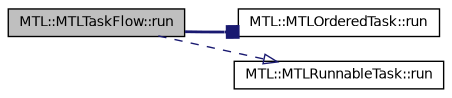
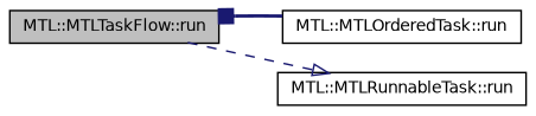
  digraph {
    rankdir=LR
    node [color=black fillcolor=white fontname=Helvetica fontsize=10 shape=record style=filled]
    edge [color=midnightblue fontname=Helvetica fontsize=10 labelfontname=Helvetica labelfontsize=10]
    n1 [fillcolor=grey75 fontcolor=black height=0.2 label="MTL::MTLTaskFlow::run" width=0.4]
    n2 [height=0.2 label="MTL::MTLOrderedTask::run" width=0.4]
    n3 [height=0.2 label="MTL::MTLRunnableTask::run" width=0.4]
-   n1 -> n2 [arrowhead=box style=bold]
+   n2 -> n1 [arrowhead=box style=bold]
    n1 -> n3 [arrowhead=onormal style=dashed]
  }
